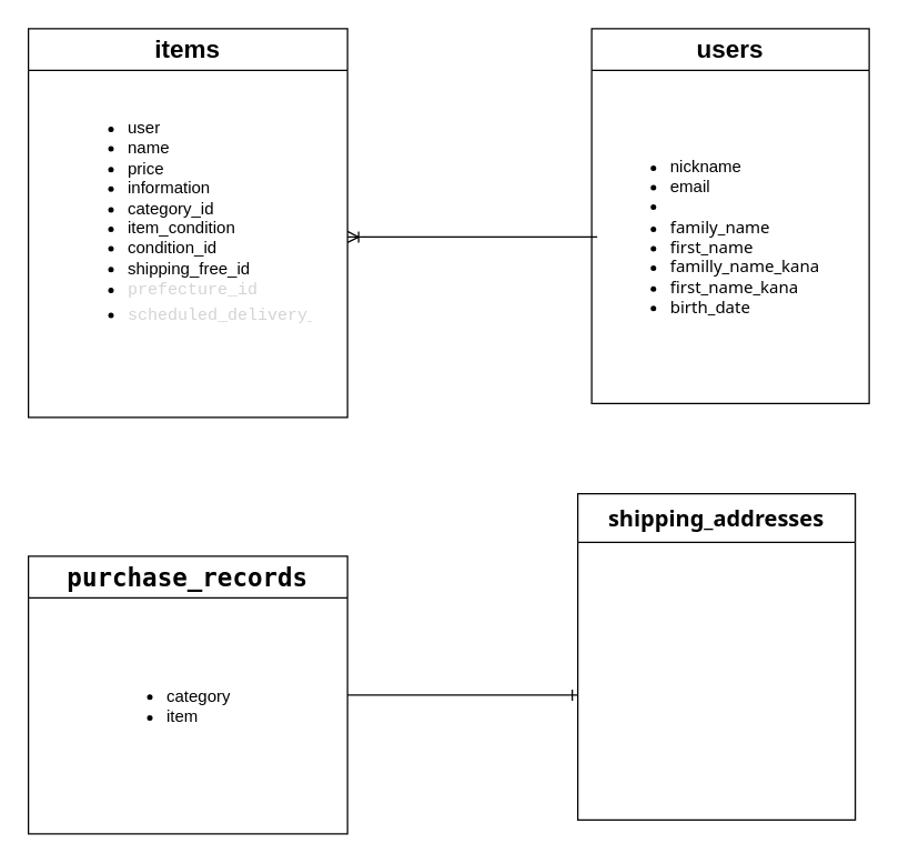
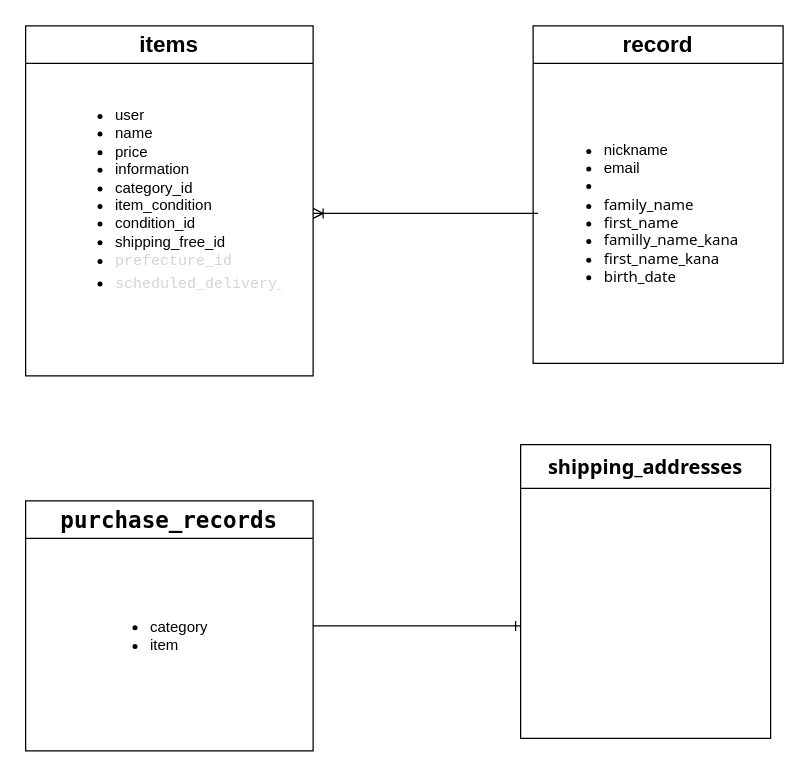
  <mxCell id="0" />
  <mxCell id="1" parent="0" />
  <mxCell id="2" value="&lt;font style=&quot;font-size: 18px;&quot;&gt;items&lt;/font&gt;" style="swimlane;whiteSpace=wrap;html=1;startSize=30;" parent="1" vertex="1"><mxGeometry x="20" y="20" width="230" height="280" as="geometry"><mxRectangle x="320" y="100" width="70" height="30" as="alternateBounds" /></mxGeometry></mxCell>
  <mxCell id="3" value="&lt;ul&gt;&lt;li&gt;user&lt;/li&gt;&lt;li&gt;name&lt;/li&gt;&lt;li&gt;price&lt;/li&gt;&lt;li&gt;information&lt;/li&gt;&lt;li&gt;category_id&lt;/li&gt;&lt;li&gt;item_condition&lt;/li&gt;&lt;li&gt;condition_id&lt;/li&gt;&lt;li&gt;shipping_free_id&lt;/li&gt;&lt;li&gt;&lt;div style=&quot;color: rgb(212, 212, 212); font-family: Menlo, Monaco, &amp;quot;Courier New&amp;quot;, monospace; line-height: 18px;&quot;&gt;prefecture_id&lt;/div&gt;&lt;/li&gt;&lt;li&gt;&lt;div style=&quot;color: rgb(212, 212, 212); font-family: Menlo, Monaco, &amp;quot;Courier New&amp;quot;, monospace; line-height: 18px;&quot;&gt;&lt;div style=&quot;line-height: 18px;&quot;&gt;scheduled_delivery_id&lt;/div&gt;&lt;/div&gt;&lt;/li&gt;&lt;/ul&gt;" style="text;strokeColor=none;fillColor=none;html=1;whiteSpace=wrap;verticalAlign=middle;overflow=hidden;" parent="2" vertex="1"><mxGeometry x="30" y="35" width="175" height="210" as="geometry" /></mxCell>
  <mxCell id="4" style="edgeStyle=none;html=1;endArrow=ERoneToMany;endFill=0;" parent="1" edge="1"><mxGeometry relative="1" as="geometry"><mxPoint x="430" y="170" as="sourcePoint" /><mxPoint x="250" y="170" as="targetPoint" /></mxGeometry></mxCell>
- <mxCell id="5" value="&lt;font style=&quot;font-size: 18px;&quot;&gt;users&lt;/font&gt;" style="swimlane;whiteSpace=wrap;html=1;startSize=30;" parent="1" vertex="1"><mxGeometry x="426" y="20" width="200" height="270" as="geometry" /></mxCell>
+ <mxCell id="5" value="&lt;font style=&quot;font-size: 18px;&quot;&gt;record&lt;/font&gt;" style="swimlane;whiteSpace=wrap;html=1;startSize=30;" parent="1" vertex="1"><mxGeometry x="426" y="20" width="200" height="270" as="geometry" /></mxCell>
  <mxCell id="6" value="&lt;ul&gt;&lt;li&gt;nickname&lt;/li&gt;&lt;li&gt;email&lt;/li&gt;&lt;li&gt;&lt;span style=&quot;font-family: ui-monospace, SFMono-Regular, &amp;quot;SF Mono&amp;quot;, Menlo, Consolas, &amp;quot;Liberation Mono&amp;quot;, monospace; font-size: 11.9px;&quot;&gt;&lt;font style=&quot;&quot; color=&quot;#ffffff&quot;&gt;encrypted_password&lt;/font&gt;&lt;/span&gt;&lt;/li&gt;&lt;li&gt;&lt;font face=&quot;__fkGroteskNeue_598ab8, __fkGroteskNeue_Fallback_598ab8, ui-sans-serif, system-ui, -apple-system, system-ui, Segoe UI, Roboto, Helvetica Neue, Arial, Noto Sans, sans-serif, Apple Color Emoji, Segoe UI Emoji, Segoe UI Symbol, Noto Color Emoji&quot;&gt;family_name&lt;/font&gt;&lt;/li&gt;&lt;li&gt;&lt;font face=&quot;__fkGroteskNeue_598ab8, __fkGroteskNeue_Fallback_598ab8, ui-sans-serif, system-ui, -apple-system, system-ui, Segoe UI, Roboto, Helvetica Neue, Arial, Noto Sans, sans-serif, Apple Color Emoji, Segoe UI Emoji, Segoe UI Symbol, Noto Color Emoji&quot;&gt;first_name&lt;/font&gt;&lt;/li&gt;&lt;li&gt;&lt;span style=&quot;font-family: __fkGroteskNeue_598ab8, __fkGroteskNeue_Fallback_598ab8, ui-sans-serif, system-ui, -apple-system, system-ui, &amp;quot;Segoe UI&amp;quot;, Roboto, &amp;quot;Helvetica Neue&amp;quot;, Arial, &amp;quot;Noto Sans&amp;quot;, sans-serif, &amp;quot;Apple Color Emoji&amp;quot;, &amp;quot;Segoe UI Emoji&amp;quot;, &amp;quot;Segoe UI Symbol&amp;quot;, &amp;quot;Noto Color Emoji&amp;quot;;&quot;&gt;familly_name_kana&lt;br&gt;&lt;/span&gt;&lt;/li&gt;&lt;li&gt;&lt;span style=&quot;font-family: __fkGroteskNeue_598ab8, __fkGroteskNeue_Fallback_598ab8, ui-sans-serif, system-ui, -apple-system, system-ui, &amp;quot;Segoe UI&amp;quot;, Roboto, &amp;quot;Helvetica Neue&amp;quot;, Arial, &amp;quot;Noto Sans&amp;quot;, sans-serif, &amp;quot;Apple Color Emoji&amp;quot;, &amp;quot;Segoe UI Emoji&amp;quot;, &amp;quot;Segoe UI Symbol&amp;quot;, &amp;quot;Noto Color Emoji&amp;quot;;&quot;&gt;first_name_kana&lt;/span&gt;&lt;/li&gt;&lt;li&gt;&lt;span style=&quot;font-family: __fkGroteskNeue_598ab8, __fkGroteskNeue_Fallback_598ab8, ui-sans-serif, system-ui, -apple-system, system-ui, &amp;quot;Segoe UI&amp;quot;, Roboto, &amp;quot;Helvetica Neue&amp;quot;, Arial, &amp;quot;Noto Sans&amp;quot;, sans-serif, &amp;quot;Apple Color Emoji&amp;quot;, &amp;quot;Segoe UI Emoji&amp;quot;, &amp;quot;Segoe UI Symbol&amp;quot;, &amp;quot;Noto Color Emoji&amp;quot;;&quot;&gt;birth_date&lt;br&gt;&lt;/span&gt;&lt;/li&gt;&lt;/ul&gt;" style="text;strokeColor=none;fillColor=none;html=1;whiteSpace=wrap;verticalAlign=middle;overflow=hidden;" parent="5" vertex="1"><mxGeometry x="15" y="40" width="170" height="220" as="geometry" /></mxCell>
  <mxCell id="7" style="edgeStyle=none;html=1;fontColor=#FFFFFF;endArrow=ERone;endFill=0;" parent="1" source="8" edge="1"><mxGeometry relative="1" as="geometry"><mxPoint x="416" y="500" as="targetPoint" /></mxGeometry></mxCell>
  <mxCell id="8" value="&lt;span style=&quot;font-family: __berkeleyMono_1826c3, __berkeleyMono_Fallback_1826c3, ui-monospace, SFMono-Regular, monospace; font-weight: 550; text-align: left;&quot;&gt;&lt;font style=&quot;font-size: 18px;&quot;&gt;purchase_records&lt;/font&gt;&lt;/span&gt;" style="swimlane;whiteSpace=wrap;html=1;startSize=30;" parent="1" vertex="1"><mxGeometry x="20" y="400" width="230" height="200" as="geometry" /></mxCell>
  <mxCell id="9" value="&lt;ul&gt;&lt;li&gt;category&lt;/li&gt;&lt;li&gt;item&lt;/li&gt;&lt;/ul&gt;" style="text;strokeColor=none;fillColor=none;html=1;whiteSpace=wrap;verticalAlign=middle;overflow=hidden;fontSize=12;" parent="8" vertex="1"><mxGeometry x="57.5" y="62.5" width="120" height="90" as="geometry" /></mxCell>
  <mxCell id="10" value="&lt;span style=&quot;box-sizing: border-box; border: 0px solid rgb(229, 231, 235); --tw-border-spacing-x: 0; --tw-border-spacing-y: 0; --tw-translate-x: 0; --tw-translate-y: 0; --tw-rotate: 0; --tw-skew-x: 0; --tw-skew-y: 0; --tw-scale-x: 1; --tw-scale-y: 1; --tw-pan-x: ; --tw-pan-y: ; --tw-pinch-zoom: ; --tw-scroll-snap-strictness: proximity; --tw-gradient-from-position: ; --tw-gradient-via-position: ; --tw-gradient-to-position: ; --tw-ordinal: ; --tw-slashed-zero: ; --tw-numeric-figure: ; --tw-numeric-spacing: ; --tw-numeric-fraction: ; --tw-ring-inset: ; --tw-ring-offset-width: 0px; --tw-ring-offset-color: #fff; --tw-ring-color: rgba(59,130,246,0.5); --tw-ring-offset-shadow: 0 0 #0000; --tw-ring-shadow: 0 0 #0000; --tw-shadow: 0 0 #0000; --tw-shadow-colored: 0 0 #0000; --tw-blur: ; --tw-brightness: ; --tw-contrast: ; --tw-grayscale: ; --tw-hue-rotate: ; --tw-invert: ; --tw-saturate: ; --tw-sepia: ; --tw-drop-shadow: ; --tw-backdrop-blur: ; --tw-backdrop-brightness: ; --tw-backdrop-contrast: ; --tw-backdrop-grayscale: ; --tw-backdrop-hue-rotate: ; --tw-backdrop-invert: ; --tw-backdrop-opacity: ; --tw-backdrop-saturate: ; --tw-backdrop-sepia: ; --tw-contain-size: ; --tw-contain-layout: ; --tw-contain-paint: ; --tw-contain-style: ; font-weight: 550; font-family: __fkGroteskNeue_598ab8, __fkGroteskNeue_Fallback_598ab8, ui-sans-serif, system-ui, -apple-system, system-ui, &amp;quot;Segoe UI&amp;quot;, Roboto, &amp;quot;Helvetica Neue&amp;quot;, Arial, &amp;quot;Noto Sans&amp;quot;, sans-serif, &amp;quot;Apple Color Emoji&amp;quot;, &amp;quot;Segoe UI Emoji&amp;quot;, &amp;quot;Segoe UI Symbol&amp;quot;, &amp;quot;Noto Color Emoji&amp;quot;; font-size: 16px; text-align: left;&quot;&gt;shipping_addresses&lt;/span&gt;" style="swimlane;whiteSpace=wrap;html=1;fontSize=12;startSize=35;" parent="1" vertex="1"><mxGeometry x="416" y="355" width="200" height="235" as="geometry" /></mxCell>
  <mxCell id="11" value="&lt;ul&gt;&lt;li&gt;&lt;div style=&quot;font-family: Menlo, Monaco, &amp;quot;Courier New&amp;quot;, monospace; line-height: 18px;&quot;&gt;&lt;div style=&quot;&quot;&gt;purchase_record&lt;/div&gt;&lt;/div&gt;&lt;/li&gt;&lt;li&gt;&lt;div style=&quot;&quot;&gt;zip_code&lt;/div&gt;&lt;/li&gt;&lt;li&gt;&lt;div style=&quot;&quot;&gt;prefecture_id&amp;nbsp;&lt;/div&gt;&lt;/li&gt;&lt;li&gt;&lt;div style=&quot;&quot;&gt;city&lt;/div&gt;&lt;/li&gt;&lt;li&gt;&lt;div style=&quot;&quot;&gt;street&lt;/div&gt;&lt;/li&gt;&lt;li&gt;&lt;div style=&quot;&quot;&gt;building&lt;/div&gt;&lt;/li&gt;&lt;li&gt;&lt;div style=&quot;&quot;&gt;phone_number&lt;/div&gt;&lt;/li&gt;&lt;/ul&gt;" style="text;strokeColor=none;fillColor=none;html=1;whiteSpace=wrap;verticalAlign=middle;overflow=hidden;fontColor=#FFFFFF;" parent="10" vertex="1"><mxGeometry x="15" y="55" width="170" height="165" as="geometry" /></mxCell>
